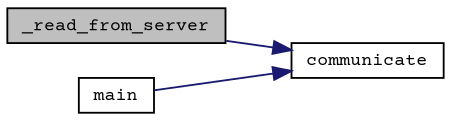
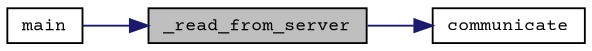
  digraph {
    fontname="Courier Prime"
    rankdir=RL
    node [color=black fillcolor=white fontname="Courier Prime" fontsize=10 shape=record style=filled]
    edge [color=midnightblue dir=back fontname="Courier Prime" fontsize=10 labelfontname=Helvetica labelfontsize=10 style=solid]
    n1 [fillcolor=grey75 fontcolor=black height=0.2 label=_read_from_server width=0.4]
    n2 [height=0.2 label=communicate width=0.4]
    n3 [height=0.2 label=main width=0.4]
    n2 -> n1
-   n2 -> n3
+   n1 -> n3
  }
